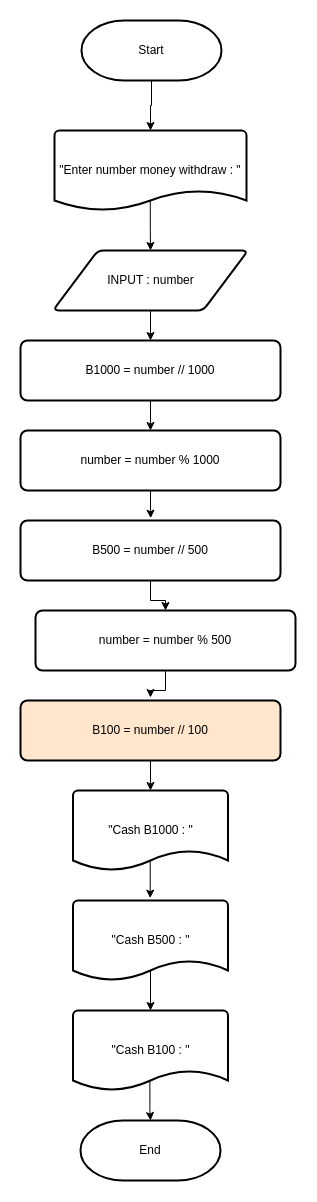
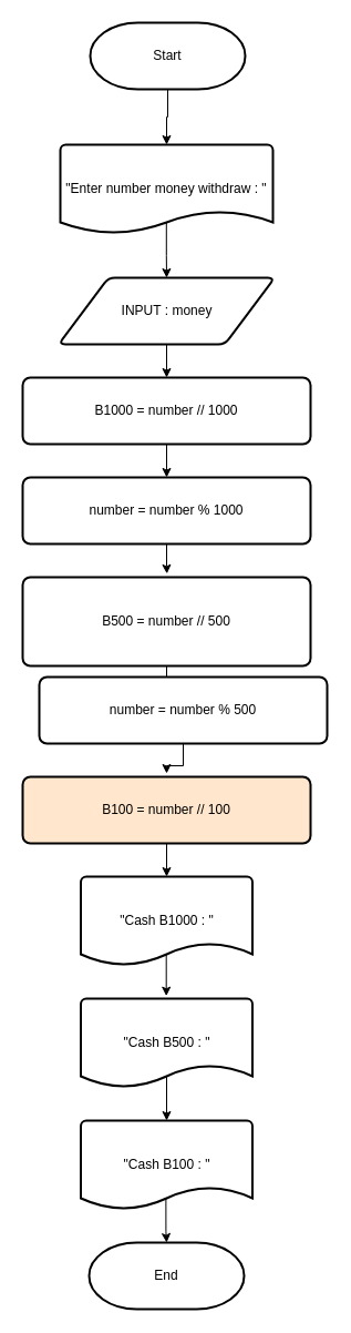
  <mxCell id="0" />
  <mxCell id="1" parent="0" />
  <mxCell id="2" value="Start" style="strokeWidth=2;html=1;shape=mxgraph.flowchart.terminator;whiteSpace=wrap;" parent="1" vertex="1"><mxGeometry x="81" y="20" width="140" height="60" as="geometry" /></mxCell>
  <mxCell id="3" style="edgeStyle=orthogonalEdgeStyle;rounded=0;orthogonalLoop=1;jettySize=auto;html=1;entryX=0.5;entryY=0;entryDx=0;entryDy=0;exitX=0.499;exitY=0.877;exitDx=0;exitDy=0;exitPerimeter=0;" parent="1" source="4" target="7" edge="1"><mxGeometry relative="1" as="geometry" /></mxCell>
  <mxCell id="4" value="&quot;Enter number money withdraw : &quot;" style="strokeWidth=2;html=1;shape=mxgraph.flowchart.document2;whiteSpace=wrap;size=0.25;" parent="1" vertex="1"><mxGeometry x="54" y="130" width="192" height="80" as="geometry" /></mxCell>
  <mxCell id="5" style="edgeStyle=orthogonalEdgeStyle;rounded=0;orthogonalLoop=1;jettySize=auto;html=1;exitX=0.5;exitY=1;exitDx=0;exitDy=0;exitPerimeter=0;entryX=0.5;entryY=0;entryDx=0;entryDy=0;entryPerimeter=0;" parent="1" source="2" target="4" edge="1"><mxGeometry relative="1" as="geometry" /></mxCell>
  <mxCell id="6" style="edgeStyle=orthogonalEdgeStyle;rounded=0;orthogonalLoop=1;jettySize=auto;html=1;entryX=0.5;entryY=0;entryDx=0;entryDy=0;" parent="1" source="7" target="9" edge="1"><mxGeometry relative="1" as="geometry" /></mxCell>
- <mxCell id="7" value="INPUT : number" style="shape=parallelogram;html=1;strokeWidth=2;perimeter=parallelogramPerimeter;whiteSpace=wrap;rounded=1;arcSize=12;size=0.23;" parent="1" vertex="1"><mxGeometry x="52.5" y="250" width="195" height="60" as="geometry" /></mxCell>
+ <mxCell id="7" value="INPUT : money" style="shape=parallelogram;html=1;strokeWidth=2;perimeter=parallelogramPerimeter;whiteSpace=wrap;rounded=1;arcSize=12;size=0.23;" parent="1" vertex="1"><mxGeometry x="52.5" y="250" width="195" height="60" as="geometry" /></mxCell>
  <mxCell id="8" style="edgeStyle=orthogonalEdgeStyle;rounded=0;orthogonalLoop=1;jettySize=auto;html=1;entryX=0.5;entryY=0;entryDx=0;entryDy=0;" parent="1" source="9" target="12" edge="1"><mxGeometry relative="1" as="geometry" /></mxCell>
  <mxCell id="9" value="B1000 = number // 1000" style="rounded=1;whiteSpace=wrap;html=1;absoluteArcSize=1;arcSize=14;strokeWidth=2;" parent="1" vertex="1"><mxGeometry x="20" y="340" width="260" height="60" as="geometry" /></mxCell>
  <mxCell id="10" value="&quot;Cash B1000 : &quot;" style="strokeWidth=2;html=1;shape=mxgraph.flowchart.document2;whiteSpace=wrap;size=0.25;" parent="1" vertex="1"><mxGeometry x="72.5" y="790" width="155" height="80" as="geometry" /></mxCell>
  <mxCell id="11" value="End" style="strokeWidth=2;html=1;shape=mxgraph.flowchart.terminator;whiteSpace=wrap;" parent="1" vertex="1"><mxGeometry x="80" y="1120" width="140" height="60" as="geometry" /></mxCell>
  <mxCell id="12" value="number = number % 1000" style="rounded=1;whiteSpace=wrap;html=1;absoluteArcSize=1;arcSize=14;strokeWidth=2;" parent="1" vertex="1"><mxGeometry x="20" y="430" width="260" height="60" as="geometry" /></mxCell>
  <mxCell id="13" style="edgeStyle=orthogonalEdgeStyle;rounded=0;orthogonalLoop=1;jettySize=auto;html=1;entryX=0.5;entryY=0;entryDx=0;entryDy=0;" parent="1" source="14" target="15" edge="1"><mxGeometry relative="1" as="geometry" /></mxCell>
- <mxCell id="14" value="B500 = number // 500" style="rounded=1;whiteSpace=wrap;html=1;absoluteArcSize=1;arcSize=14;strokeWidth=2;" parent="1" vertex="1"><mxGeometry x="20" y="520" width="260" height="60" as="geometry" /></mxCell>
+ <mxCell id="14" value="B500 = number // 500" style="rounded=1;whiteSpace=wrap;html=1;absoluteArcSize=1;arcSize=14;strokeWidth=2;" parent="1" vertex="1"><mxGeometry x="20" y="520" width="260" height="80" as="geometry" /></mxCell>
  <mxCell id="15" value="number = number % 500" style="rounded=1;whiteSpace=wrap;html=1;absoluteArcSize=1;arcSize=14;strokeWidth=2;" parent="1" vertex="1"><mxGeometry x="35" y="610" width="260" height="60" as="geometry" /></mxCell>
  <mxCell id="16" value="B100 = number // 100" style="rounded=1;whiteSpace=wrap;html=1;absoluteArcSize=1;arcSize=14;strokeWidth=2;fillColor=#ffe6cc;" parent="1" vertex="1"><mxGeometry x="20" y="700" width="260" height="60" as="geometry" /></mxCell>
  <mxCell id="17" value="&quot;Cash B500 : &quot;" style="strokeWidth=2;html=1;shape=mxgraph.flowchart.document2;whiteSpace=wrap;size=0.25;" parent="1" vertex="1"><mxGeometry x="72.5" y="900" width="155" height="80" as="geometry" /></mxCell>
  <mxCell id="18" value="&quot;Cash B100 : &quot;" style="strokeWidth=2;html=1;shape=mxgraph.flowchart.document2;whiteSpace=wrap;size=0.25;" parent="1" vertex="1"><mxGeometry x="72.5" y="1010" width="155" height="80" as="geometry" /></mxCell>
  <mxCell id="19" style="edgeStyle=orthogonalEdgeStyle;rounded=0;orthogonalLoop=1;jettySize=auto;html=1;entryX=0.501;entryY=-0.039;entryDx=0;entryDy=0;entryPerimeter=0;" parent="1" source="12" target="14" edge="1"><mxGeometry relative="1" as="geometry" /></mxCell>
  <mxCell id="20" style="edgeStyle=orthogonalEdgeStyle;rounded=0;orthogonalLoop=1;jettySize=auto;html=1;entryX=0.5;entryY=-0.05;entryDx=0;entryDy=0;entryPerimeter=0;" parent="1" source="15" target="16" edge="1"><mxGeometry relative="1" as="geometry" /></mxCell>
  <mxCell id="21" style="edgeStyle=orthogonalEdgeStyle;rounded=0;orthogonalLoop=1;jettySize=auto;html=1;entryX=0.5;entryY=0;entryDx=0;entryDy=0;entryPerimeter=0;" parent="1" source="16" target="10" edge="1"><mxGeometry relative="1" as="geometry" /></mxCell>
  <mxCell id="22" style="edgeStyle=orthogonalEdgeStyle;rounded=0;orthogonalLoop=1;jettySize=auto;html=1;entryX=0.498;entryY=-0.029;entryDx=0;entryDy=0;entryPerimeter=0;exitX=0.498;exitY=0.875;exitDx=0;exitDy=0;exitPerimeter=0;" parent="1" source="10" target="17" edge="1"><mxGeometry relative="1" as="geometry" /></mxCell>
  <mxCell id="23" style="edgeStyle=orthogonalEdgeStyle;rounded=0;orthogonalLoop=1;jettySize=auto;html=1;entryX=0.5;entryY=0;entryDx=0;entryDy=0;entryPerimeter=0;exitX=0.5;exitY=0.883;exitDx=0;exitDy=0;exitPerimeter=0;" parent="1" source="17" target="18" edge="1"><mxGeometry relative="1" as="geometry" /></mxCell>
  <mxCell id="24" style="edgeStyle=orthogonalEdgeStyle;rounded=0;orthogonalLoop=1;jettySize=auto;html=1;entryX=0.5;entryY=0;entryDx=0;entryDy=0;entryPerimeter=0;exitX=0.496;exitY=0.875;exitDx=0;exitDy=0;exitPerimeter=0;" parent="1" source="18" target="11" edge="1"><mxGeometry relative="1" as="geometry" /></mxCell>
